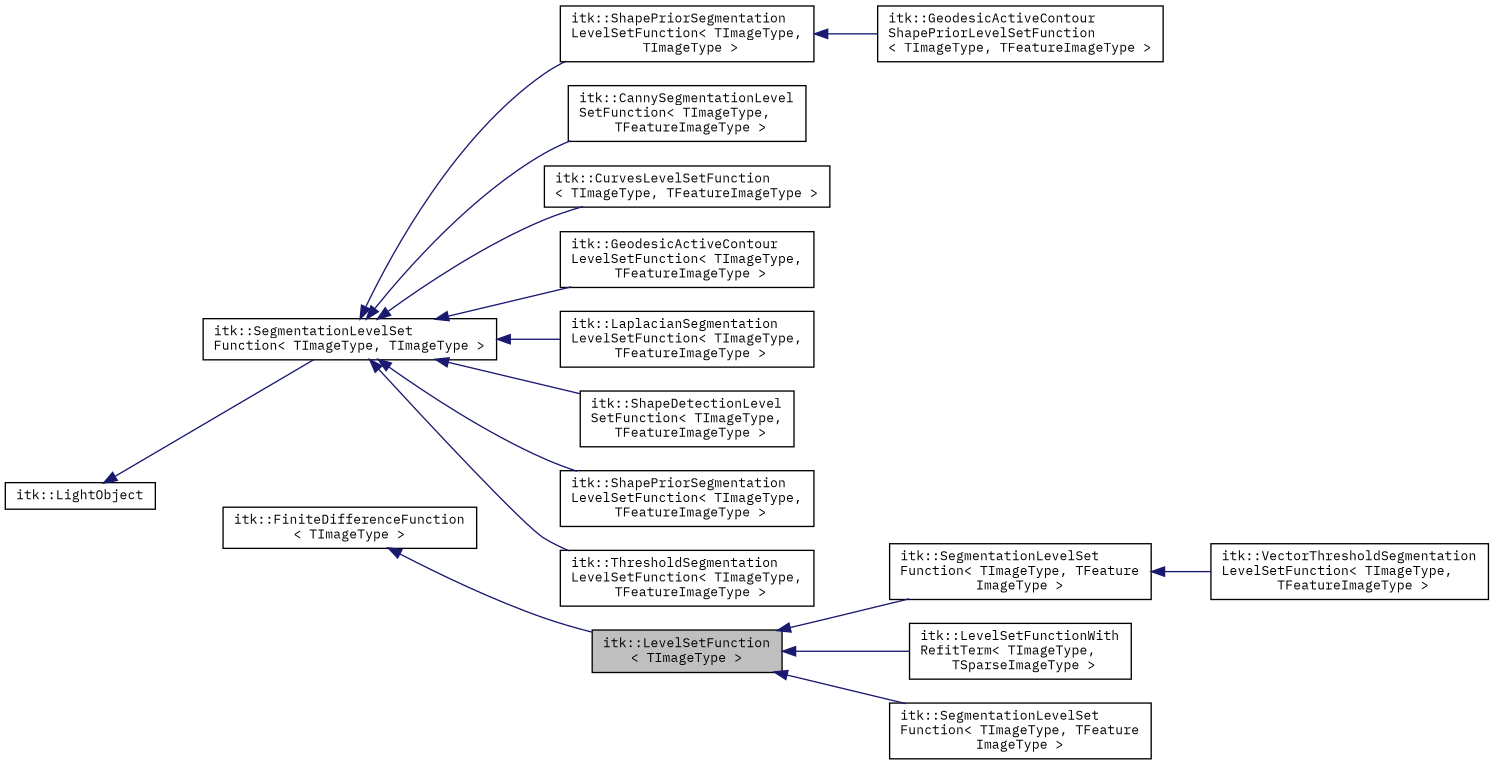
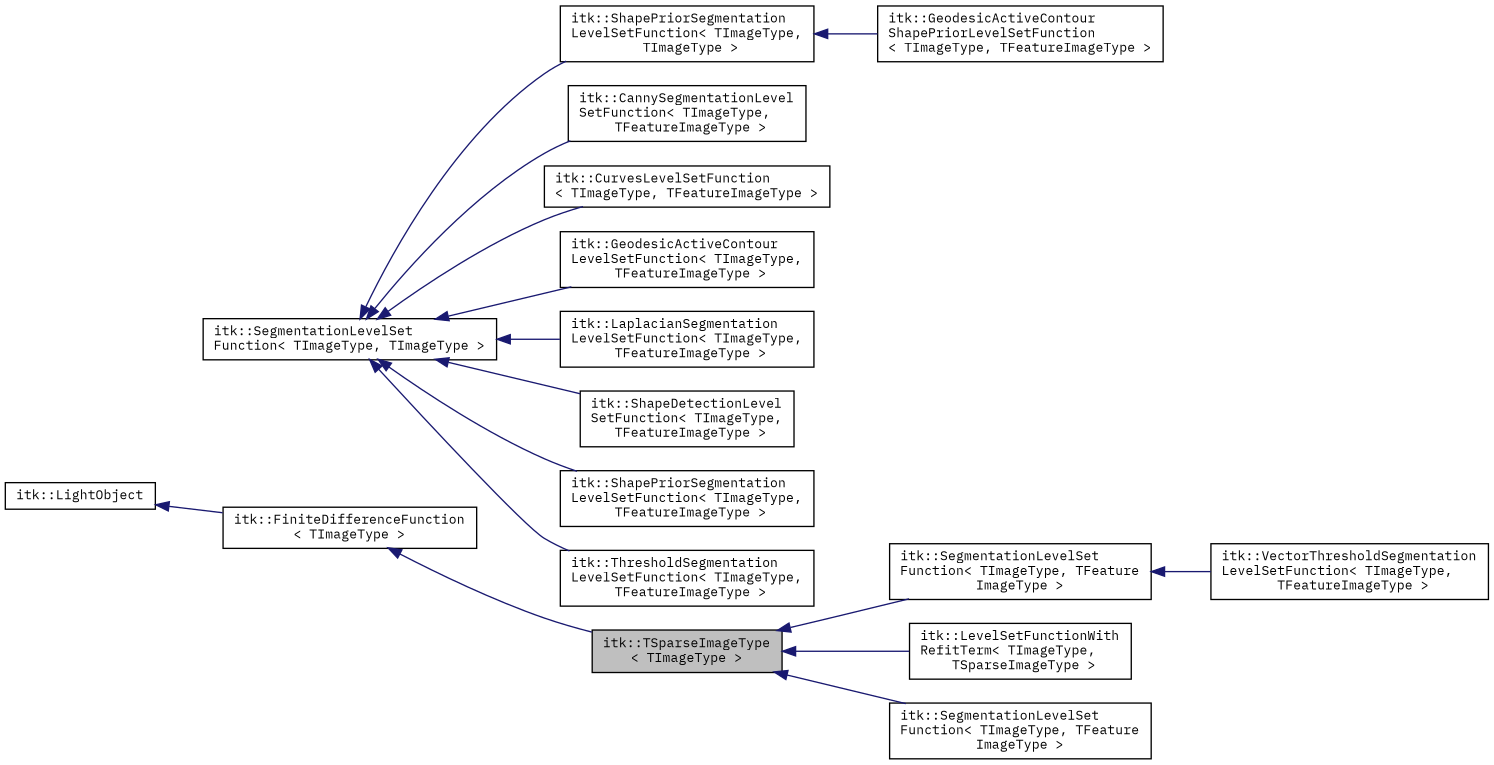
  digraph {
    fontname="IBM Plex Mono"
    rankdir=LR
    node [color=black fillcolor=white fontname="IBM Plex Mono" fontsize=10 shape=record style=filled]
    edge [color=midnightblue dir=back fontname="IBM Plex Mono" fontsize=10 labelfontname=Helvetica labelfontsize=10 style=solid]
-   n1 [fillcolor=grey75 fontcolor=black height=0.2 label="itk::LevelSetFunction\l\< TImageType \>" width=0.4]
+   n1 [fillcolor=grey75 fontcolor=black height=0.2 label="itk::TSparseImageType\l\< TImageType \>" width=0.4]
    n2 [height=0.2 label="itk::SegmentationLevelSet\lFunction\< TImageType, TFeature\lImageType \>" width=0.4]
    n3 [height=0.2 label="itk::LevelSetFunctionWith\lRefitTerm\< TImageType,\l TSparseImageType \>" width=0.4]
    n4 [height=0.2 label="itk::SegmentationLevelSet\lFunction\< TImageType, TFeature\lImageType \>" width=0.4]
    n5 [height=0.2 label="itk::SegmentationLevelSet\lFunction\< TImageType, TImageType \>" width=0.4]
    n6 [height=0.2 label="itk::ShapePriorSegmentation\lLevelSetFunction\< TImageType,\l TImageType \>" width=0.4]
    n7 [height=0.2 label="itk::CannySegmentationLevel\lSetFunction\< TImageType,\l TFeatureImageType \>" width=0.4]
    n8 [height=0.2 label="itk::CurvesLevelSetFunction\l\< TImageType, TFeatureImageType \>" width=0.4]
    n9 [height=0.2 label="itk::GeodesicActiveContour\lLevelSetFunction\< TImageType,\l TFeatureImageType \>" width=0.4]
    n10 [height=0.2 label="itk::LaplacianSegmentation\lLevelSetFunction\< TImageType,\l TFeatureImageType \>" width=0.4]
    n11 [height=0.2 label="itk::ShapeDetectionLevel\lSetFunction\< TImageType,\l TFeatureImageType \>" width=0.4]
    n12 [height=0.2 label="itk::ShapePriorSegmentation\lLevelSetFunction\< TImageType,\l TFeatureImageType \>" width=0.4]
    n13 [height=0.2 label="itk::ThresholdSegmentation\lLevelSetFunction\< TImageType,\l TFeatureImageType \>" width=0.4]
    n14 [height=0.2 label="itk::VectorThresholdSegmentation\lLevelSetFunction\< TImageType,\l TFeatureImageType \>" width=0.4]
    n15 [height=0.2 label="itk::FiniteDifferenceFunction\l\< TImageType \>" width=0.4]
    n16 [height=0.2 label="itk::LightObject" width=0.4]
    n17 [height=0.2 label="itk::GeodesicActiveContour\lShapePriorLevelSetFunction\l\< TImageType, TFeatureImageType \>" width=0.4]
    n1 -> n2
    n1 -> n3
    n1 -> n4
    n2 -> n14
    n5 -> n6
    n5 -> n7
    n5 -> n8
    n5 -> n9
    n5 -> n10
    n5 -> n11
    n5 -> n12
    n5 -> n13
    n6 -> n17
    n15 -> n1
-   n16 -> n5
+   n16 -> n15
  }
